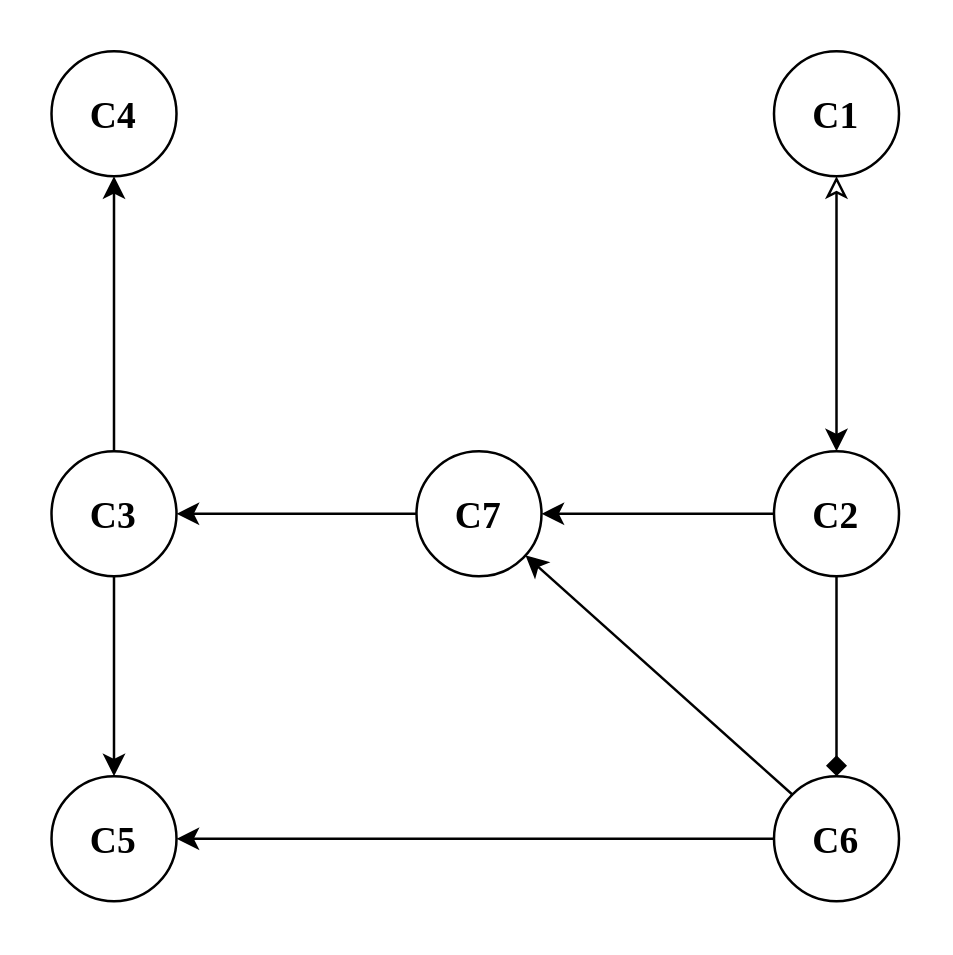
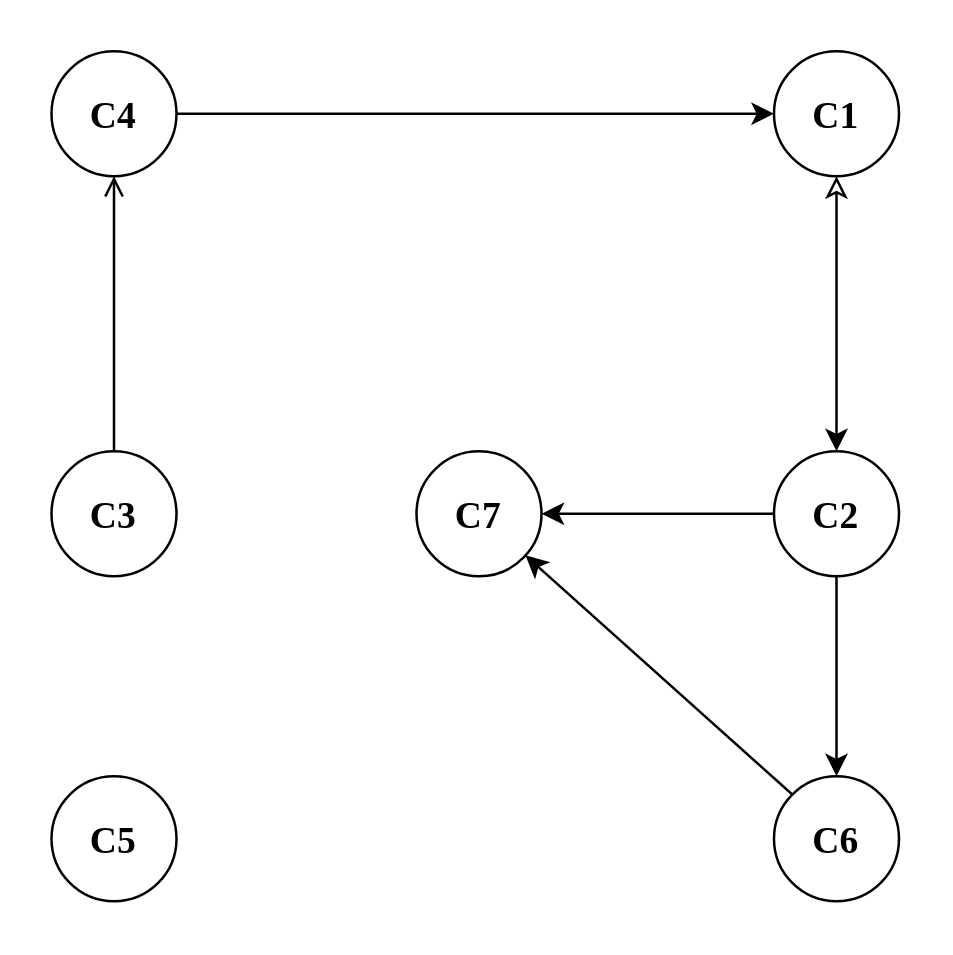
  <mxCell id="0" />
  <mxCell id="1" parent="0" />
  <mxCell id="2" style="edgeStyle=orthogonalEdgeStyle;curved=1;rounded=0;orthogonalLoop=1;jettySize=auto;html=1;exitX=1;exitY=0.5;exitDx=0;exitDy=0;entryX=0;entryY=0.5;entryDx=0;entryDy=0;fontFamily=Verdana;fontSize=15;startArrow=classic;startFill=1;endArrow=none;endFill=0;" parent="1" source="3" target="11" edge="1"><mxGeometry x="252" y="150" as="geometry" /></mxCell>
  <mxCell id="3" value="C7" style="ellipse;whiteSpace=wrap;html=1;aspect=fixed;align=center;fontFamily=Verdana;fontStyle=1;fontSize=15;rotation=0;" parent="1" vertex="1"><mxGeometry x="166" y="180" width="50" height="50" as="geometry" /></mxCell>
- <mxCell id="4" value="" style="edgeStyle=orthogonalEdgeStyle;curved=1;rounded=0;orthogonalLoop=1;jettySize=auto;html=1;fontFamily=Verdana;fontSize=15;startArrow=none;startFill=0;endArrow=classic;endFill=1;" parent="1" source="6" target="14" edge="1"><mxGeometry relative="1" as="geometry" /></mxCell>
- <mxCell id="5" style="edgeStyle=none;rounded=0;orthogonalLoop=1;jettySize=auto;html=1;exitX=0.5;exitY=0;exitDx=0;exitDy=0;entryX=0.5;entryY=1;entryDx=0;entryDy=0;fontFamily=Verdana;fontSize=15;startArrow=none;startFill=0;endArrow=classic;endFill=1;" parent="1" source="6" target="8" edge="1"><mxGeometry relative="1" as="geometry" /></mxCell>
+ <mxCell id="5" style="edgeStyle=none;rounded=0;orthogonalLoop=1;jettySize=auto;html=1;exitX=0.5;exitY=0;exitDx=0;exitDy=0;entryX=0.5;entryY=1;entryDx=0;entryDy=0;fontFamily=Verdana;fontSize=15;startArrow=none;startFill=0;endArrow=open;endFill=1;" parent="1" source="6" target="8" edge="1"><mxGeometry relative="1" as="geometry" /></mxCell>
  <mxCell id="6" value="C3" style="ellipse;whiteSpace=wrap;html=1;aspect=fixed;align=center;fontFamily=Verdana;fontStyle=1;fontSize=15;rotation=0;" parent="1" vertex="1"><mxGeometry x="20" y="180" width="50" height="50" as="geometry" /></mxCell>
+ <mxCell id="7" style="edgeStyle=orthogonalEdgeStyle;curved=1;rounded=0;orthogonalLoop=1;jettySize=auto;html=1;exitX=1;exitY=0.5;exitDx=0;exitDy=0;entryX=0;entryY=0.5;entryDx=0;entryDy=0;fontFamily=Verdana;fontSize=15;startArrow=none;startFill=0;endArrow=classic;endFill=1;" parent="1" source="8" target="12" edge="1"><mxGeometry x="252" y="150" as="geometry" /></mxCell>
  <mxCell id="8" value="C4" style="ellipse;whiteSpace=wrap;html=1;aspect=fixed;align=center;fontFamily=Verdana;fontStyle=1;fontSize=15;rotation=0;" parent="1" vertex="1"><mxGeometry x="20" y="20" width="50" height="50" as="geometry" /></mxCell>
- <mxCell id="9" style="rounded=0;orthogonalLoop=1;jettySize=auto;html=1;fontFamily=Verdana;fontSize=15;entryX=0;entryY=0.5;entryDx=0;entryDy=0;startArrow=classic;startFill=1;endArrow=none;endFill=0;exitX=1;exitY=0.5;exitDx=0;exitDy=0;" parent="1" source="6" target="3" edge="1"><mxGeometry x="252" y="150" as="geometry"><mxPoint x="116" y="205" as="sourcePoint" /><mxPoint x="131" y="215" as="targetPoint" /><Array as="points" /></mxGeometry></mxCell>
- <mxCell id="10" value="" style="edgeStyle=orthogonalEdgeStyle;curved=1;rounded=0;orthogonalLoop=1;jettySize=auto;html=1;fontFamily=Verdana;fontSize=15;startArrow=none;startFill=0;endArrow=diamond;endFill=1;" parent="1" source="11" target="17" edge="1"><mxGeometry relative="1" as="geometry" /></mxCell>
+ <mxCell id="10" value="" style="edgeStyle=orthogonalEdgeStyle;curved=1;rounded=0;orthogonalLoop=1;jettySize=auto;html=1;fontFamily=Verdana;fontSize=15;startArrow=none;startFill=0;endArrow=classic;endFill=1;" parent="1" source="11" target="17" edge="1"><mxGeometry relative="1" as="geometry" /></mxCell>
  <mxCell id="11" value="C2" style="ellipse;whiteSpace=wrap;html=1;aspect=fixed;align=center;fontFamily=Verdana;fontStyle=1;fontSize=15;rotation=0;" parent="1" vertex="1"><mxGeometry x="309" y="180" width="50" height="50" as="geometry" /></mxCell>
  <mxCell id="12" value="C1" style="ellipse;whiteSpace=wrap;html=1;aspect=fixed;align=center;fontFamily=Verdana;fontStyle=1;fontSize=15;rotation=0;" parent="1" vertex="1"><mxGeometry x="309" y="20" width="50" height="50" as="geometry" /></mxCell>
  <mxCell id="13" value="" style="edgeStyle=orthogonalEdgeStyle;curved=1;rounded=0;orthogonalLoop=1;jettySize=auto;html=1;fontFamily=Verdana;fontSize=15;startArrow=classic;startFill=1;endArrow=classic;endFill=0;" parent="1" source="11" target="12" edge="1"><mxGeometry x="252" y="150" as="geometry" /></mxCell>
  <mxCell id="14" value="C5" style="ellipse;whiteSpace=wrap;html=1;aspect=fixed;align=center;fontFamily=Verdana;fontStyle=1;fontSize=15;rotation=0;" parent="1" vertex="1"><mxGeometry x="20" y="310" width="50" height="50" as="geometry" /></mxCell>
  <mxCell id="15" style="rounded=0;orthogonalLoop=1;jettySize=auto;html=1;exitX=0;exitY=0;exitDx=0;exitDy=0;fontFamily=Verdana;fontSize=15;startArrow=none;startFill=0;endArrow=classic;endFill=1;" parent="1" source="17" target="3" edge="1"><mxGeometry relative="1" as="geometry" /></mxCell>
- <mxCell id="16" style="edgeStyle=none;rounded=0;orthogonalLoop=1;jettySize=auto;html=1;exitX=0;exitY=0.5;exitDx=0;exitDy=0;entryX=1;entryY=0.5;entryDx=0;entryDy=0;fontFamily=Verdana;fontSize=15;startArrow=none;startFill=0;endArrow=classic;endFill=1;" parent="1" source="17" target="14" edge="1"><mxGeometry relative="1" as="geometry" /></mxCell>
  <mxCell id="17" value="C6" style="ellipse;whiteSpace=wrap;html=1;aspect=fixed;align=center;fontFamily=Verdana;fontStyle=1;fontSize=15;rotation=0;" parent="1" vertex="1"><mxGeometry x="309" y="310" width="50" height="50" as="geometry" /></mxCell>
